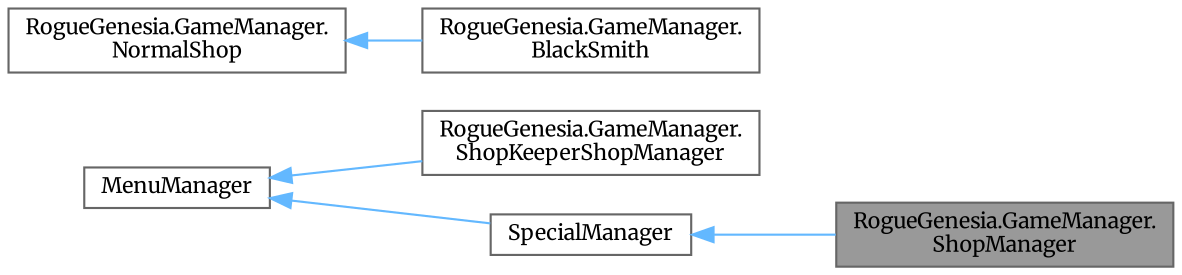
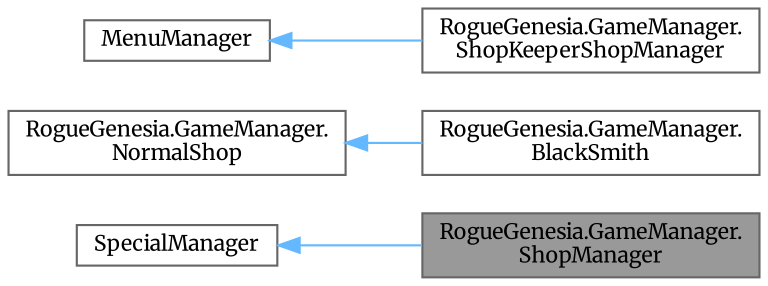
  digraph {
    fontname=Merriweather
    rankdir=LR
    node [color=gray40 fillcolor=white fontname=Merriweather fontsize=10 shape=box style=filled]
    edge [color=steelblue1 dir=back fontname=Merriweather fontsize=10 labelfontname=Helvetica labelfontsize=10 style=solid]
    n1 [fillcolor=grey60 fontcolor=black height=0.2 label="RogueGenesia.GameManager.\lShopManager" width=0.4]
    n2 [height=0.2 label="RogueGenesia.GameManager.\lNormalShop" width=0.4]
    n3 [height=0.2 label="RogueGenesia.GameManager.\lBlackSmith" width=0.4]
    n4 [height=0.2 label="RogueGenesia.GameManager.\lShopKeeperShopManager" width=0.4]
    n5 [height=0.2 label=SpecialManager width=0.4]
    n6 [height=0.2 label=MenuManager width=0.4]
    n2 -> n3
    n5 -> n1
    n6 -> n4
-   n6 -> n5
  }
